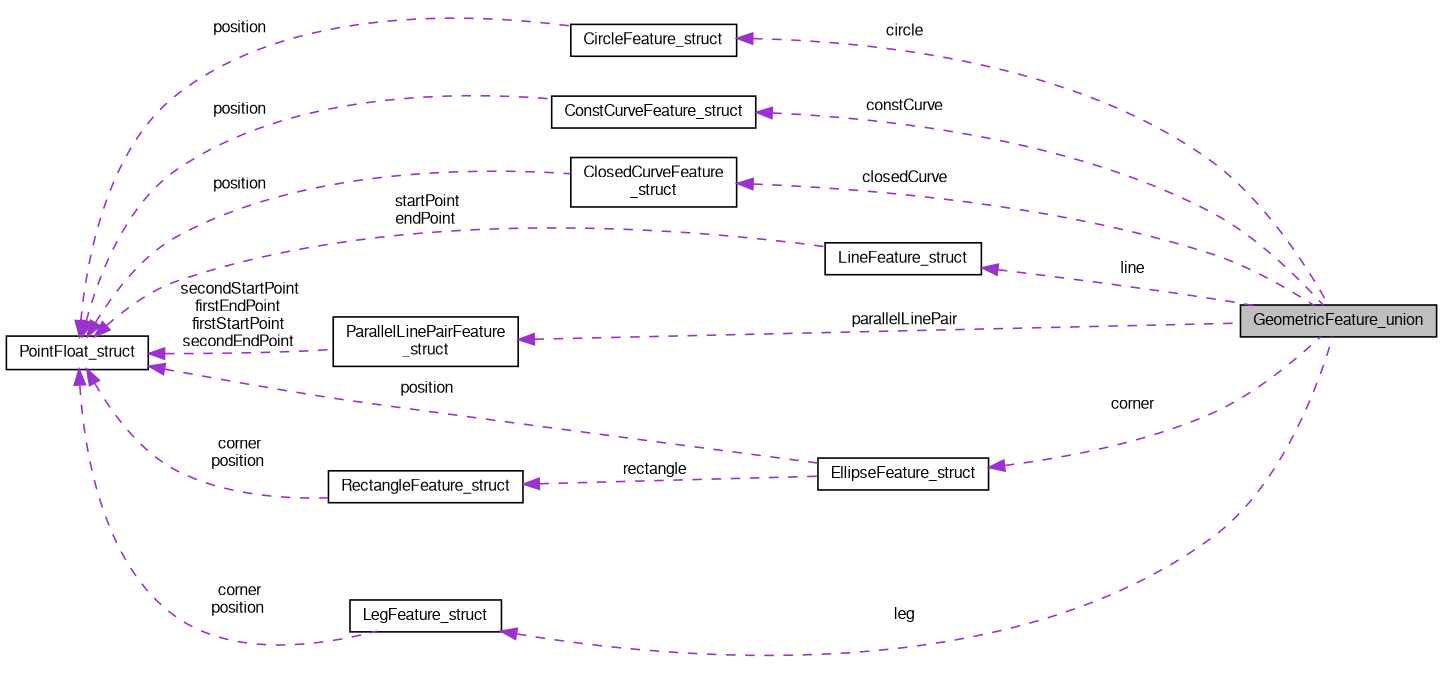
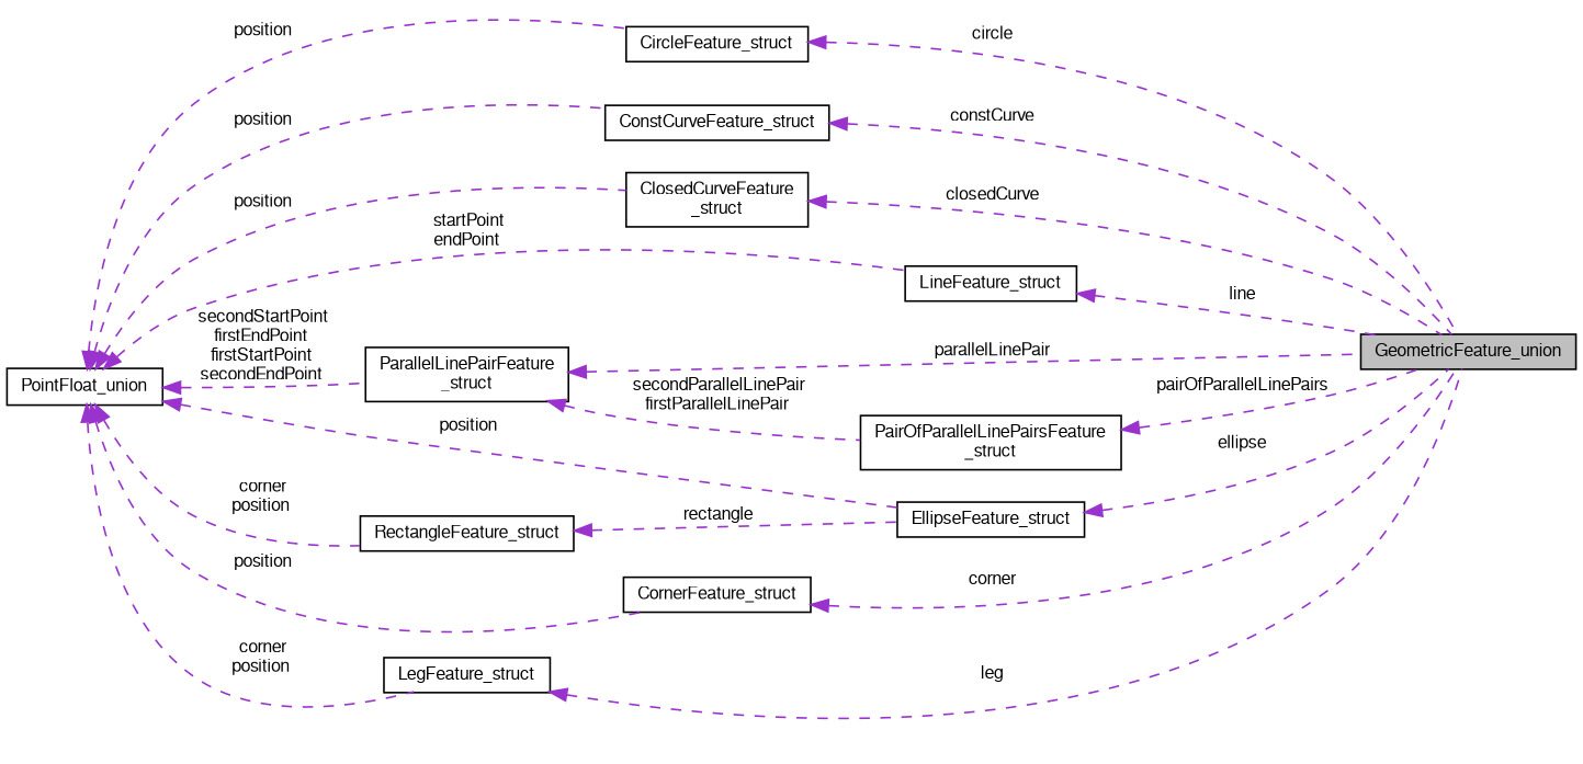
  digraph {
    rankdir=LR
    node [color=black fontname=FreeSans fontsize=10 shape=record]
    edge [color=darkorchid3 dir=back fontname=FreeSans fontsize=10 labelfontname=FreeSans labelfontsize=10 style=dashed]
    n1 [fillcolor=grey75 fontcolor=black height=0.2 label=GeometricFeature_union style=filled width=0.4]
    n2 [height=0.2 label=CircleFeature_struct width=0.4]
-   n3 [height=0.2 label=PointFloat_struct width=0.4]
+   n3 [height=0.2 label=PointFloat_union width=0.4]
    n4 [height=0.2 label=ConstCurveFeature_struct width=0.4]
    n5 [height=0.2 label="ClosedCurveFeature\l_struct" width=0.4]
    n6 [height=0.2 label=LineFeature_struct width=0.4]
    n7 [height=0.2 label=EllipseFeature_struct width=0.4]
    n8 [height=0.2 label="ParallelLinePairFeature\l_struct" width=0.4]
+   n9 [height=0.2 label=CornerFeature_struct width=0.4]
    n10 [height=0.2 label=LegFeature_struct width=0.4]
    n11 [height=0.2 label=RectangleFeature_struct width=0.4]
+   n12 [height=0.2 label="PairOfParallelLinePairsFeature\l_struct" width=0.4]
    n2 -> n1 [label=" circle"]
    n3 -> n2 [label=" position"]
    n3 -> n4 [label=" position"]
    n3 -> n5 [label=" position"]
    n3 -> n6 [label=" startPoint\nendPoint"]
    n3 -> n7 [label=" position"]
    n3 -> n8 [label=" secondStartPoint\nfirstEndPoint\nfirstStartPoint\nsecondEndPoint"]
+   n3 -> n9 [label=" position"]
    n3 -> n10 [label=" corner\nposition"]
    n3 -> n11 [label=" corner\nposition"]
    n4 -> n1 [label=" constCurve"]
    n5 -> n1 [label=" closedCurve"]
    n6 -> n1 [label=" line"]
-   n7 -> n1 [label=" corner"]
+   n7 -> n1 [label=" ellipse"]
    n8 -> n1 [label=" parallelLinePair"]
+   n8 -> n12 [label=" secondParallelLinePair\nfirstParallelLinePair"]
+   n9 -> n1 [label=" corner"]
    n10 -> n1 [label=" leg"]
    n11 -> n7 [label=" rectangle"]
+   n12 -> n1 [label=" pairOfParallelLinePairs"]
  }
